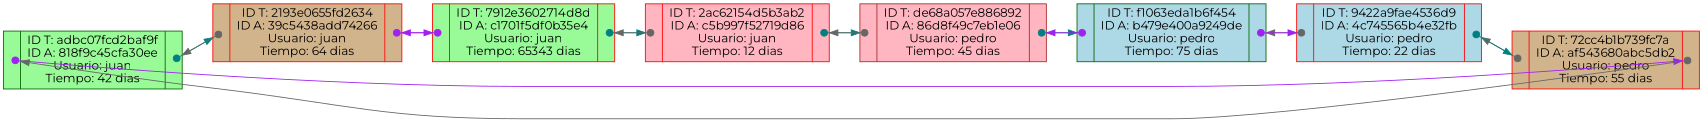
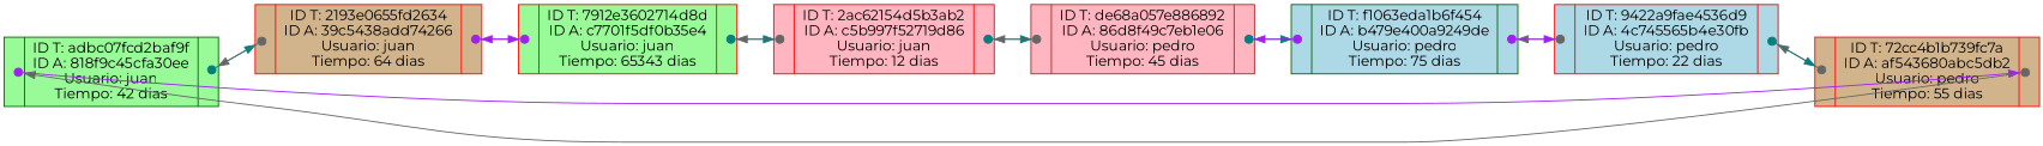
  digraph {
    fontname=Montserrat
    rankdir=LR
    node [color=red fillcolor=palegreen fontname=Montserrat shape=record style=filled]
    edge [arrowtail=dot color=gray40 dir=both fontname=Montserrat headport="a:c" tailclip=false tailport="b:c"]
    n1 [color=darkgreen height=0.5 label="{<a>|ID T: adbc07fcd2baf9f\nID A: 818f9c45cfa30ee\nUsuario: juan\nTiempo: 42 dias|<b>}" width=0.5]
    n2 [fillcolor=tan height=0.5 label="{<a>|ID T: 2193e0655fd2634\nID A: 39c5438add74266\nUsuario: juan\nTiempo: 64 dias|<b>}" width=0.5]
    n3 [fillcolor=tan height=0.5 label="{<a>|ID T: 72cc4b1b739fc7a\nID A: af543680abc5db2\nUsuario: pedro\nTiempo: 55 dias|<b>}" width=0.5]
-   n4 [height=0.5 label="{<a>|ID T: 7912e3602714d8d\nID A: c1701f5df0b35e4\nUsuario: juan\nTiempo: 65343 dias|<b>}" width=0.5]
-   n5 [fillcolor=lightblue height=0.5 label="{<a>|ID T: 9422a9fae4536d9\nID A: 4c745565b4e32fb\nUsuario: pedro\nTiempo: 22 dias|<b>}" width=0.5]
+   n4 [height=0.5 label="{<a>|ID T: 7912e3602714d8d\nID A: c7701f5df0b35e4\nUsuario: juan\nTiempo: 65343 dias|<b>}" width=0.5]
+   n5 [fillcolor=lightblue height=0.5 label="{<a>|ID T: 9422a9fae4536d9\nID A: 4c745565b4e30fb\nUsuario: pedro\nTiempo: 22 dias|<b>}" width=0.5]
    n6 [fillcolor=lightpink height=0.5 label="{<a>|ID T: 2ac62154d5b3ab2\nID A: c5b997f52719d86\nUsuario: juan\nTiempo: 12 dias|<b>}" width=0.5]
    n7 [color=brown fillcolor=lightpink height=0.5 label="{<a>|ID T: de68a057e886892\nID A: 86d8f49c7eb1e06\nUsuario: pedro\nTiempo: 45 dias|<b>}" width=0.5]
    n8 [color=darkgreen fillcolor=lightblue height=0.5 label="{<a>|ID T: f1063eda1b6f454\nID A: b479e400a9249de\nUsuario: pedro\nTiempo: 75 dias|<b>}" width=0.5]
    n1 -> n2 [color=teal]
    n1 -> n3 [color=purple headport="b:c" tailport="a:c"]
    n2 -> n1 [headport="b:c" tailport="a:c"]
    n2 -> n4 [color=purple]
    n3 -> n1
    n3 -> n5 [headport="b:c" tailport="a:c"]
    n4 -> n2 [color=purple headport="b:c" tailport="a:c"]
    n4 -> n6 [color=teal]
    n5 -> n3 [color=teal]
    n5 -> n8 [headport="b:c" tailport="a:c"]
    n6 -> n4 [headport="b:c" tailport="a:c"]
    n6 -> n7 [color=teal]
    n7 -> n6 [headport="b:c" tailport="a:c"]
    n7 -> n8 [color=teal]
    n8 -> n5 [color=purple]
    n8 -> n7 [color=purple headport="b:c" tailport="a:c"]
  }
